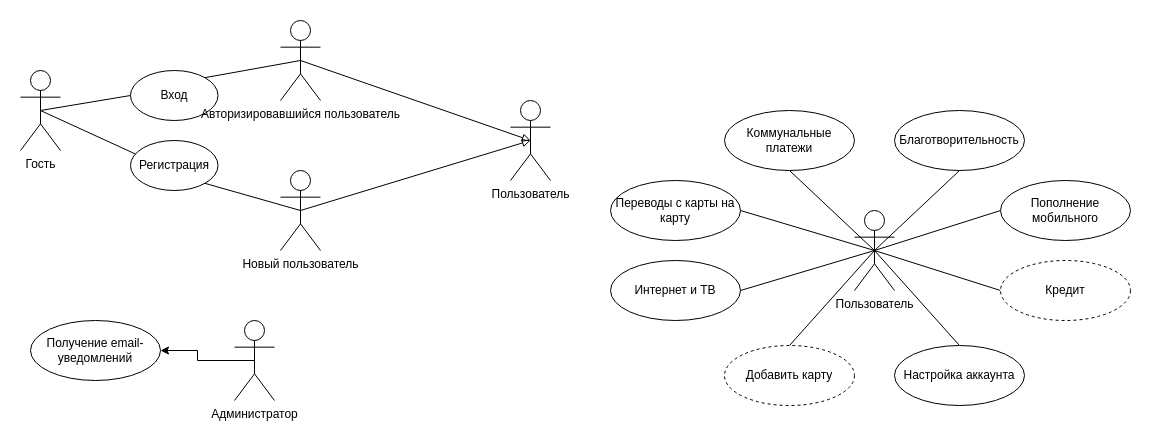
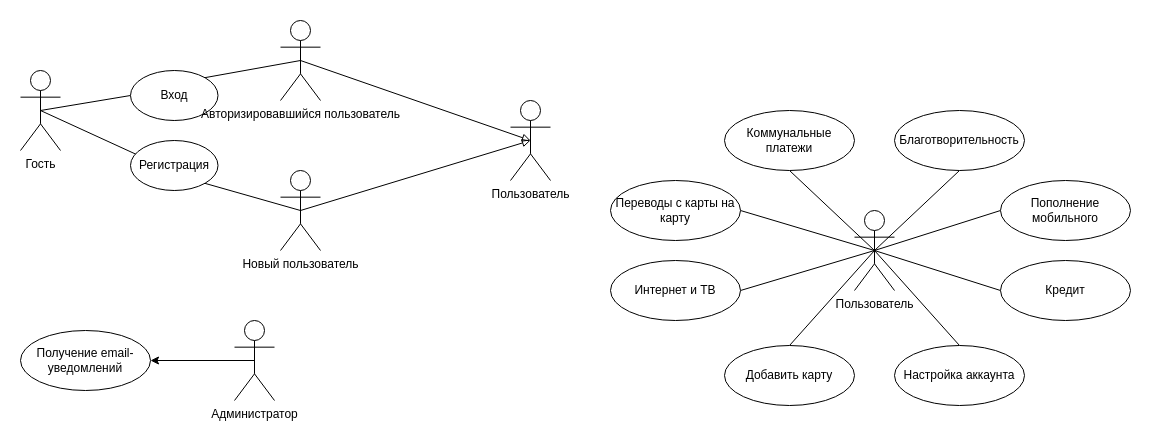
  <mxCell id="0" />
  <mxCell id="1" parent="0" />
  <mxCell id="2" style="rounded=0;orthogonalLoop=1;jettySize=auto;html=1;exitX=0.5;exitY=0.5;exitDx=0;exitDy=0;exitPerimeter=0;entryX=0;entryY=0.5;entryDx=0;entryDy=0;endArrow=none;endFill=0;" parent="1" source="4" target="5" edge="1"><mxGeometry relative="1" as="geometry" /></mxCell>
  <mxCell id="3" style="rounded=0;orthogonalLoop=1;jettySize=auto;html=1;exitX=0.5;exitY=0.5;exitDx=0;exitDy=0;exitPerimeter=0;entryX=0.069;entryY=0.28;entryDx=0;entryDy=0;endArrow=none;endFill=0;entryPerimeter=0;" parent="1" source="4" target="6" edge="1"><mxGeometry relative="1" as="geometry" /></mxCell>
  <mxCell id="4" value="Гость" style="shape=umlActor;verticalLabelPosition=bottom;verticalAlign=top;html=1;outlineConnect=0;" parent="1" vertex="1"><mxGeometry x="20" y="70" width="40" height="80" as="geometry" /></mxCell>
  <mxCell id="5" value="Вход" style="ellipse;whiteSpace=wrap;html=1;" parent="1" vertex="1"><mxGeometry x="130" y="70" width="87.5" height="50" as="geometry" /></mxCell>
  <mxCell id="6" value="Регистрация" style="ellipse;whiteSpace=wrap;html=1;" parent="1" vertex="1"><mxGeometry x="130" y="140" width="87.5" height="50" as="geometry" /></mxCell>
  <mxCell id="7" style="rounded=0;orthogonalLoop=1;jettySize=auto;html=1;exitX=0.5;exitY=0.5;exitDx=0;exitDy=0;exitPerimeter=0;entryX=0;entryY=0.5;entryDx=0;entryDy=0;endArrow=none;endFill=0;" parent="1" source="15" target="19" edge="1"><mxGeometry relative="1" as="geometry" /></mxCell>
  <mxCell id="8" style="rounded=0;orthogonalLoop=1;jettySize=auto;html=1;exitX=0.5;exitY=0.5;exitDx=0;exitDy=0;exitPerimeter=0;entryX=0;entryY=0.5;entryDx=0;entryDy=0;endArrow=none;endFill=0;" parent="1" source="15" target="22" edge="1"><mxGeometry relative="1" as="geometry" /></mxCell>
  <mxCell id="9" style="rounded=0;orthogonalLoop=1;jettySize=auto;html=1;exitX=0.5;exitY=0.5;exitDx=0;exitDy=0;exitPerimeter=0;entryX=1;entryY=0.5;entryDx=0;entryDy=0;endArrow=none;endFill=0;" parent="1" source="15" target="16" edge="1"><mxGeometry relative="1" as="geometry" /></mxCell>
  <mxCell id="10" style="rounded=0;orthogonalLoop=1;jettySize=auto;html=1;exitX=0.5;exitY=0.5;exitDx=0;exitDy=0;exitPerimeter=0;entryX=1;entryY=0.5;entryDx=0;entryDy=0;endArrow=none;endFill=0;" parent="1" source="15" target="21" edge="1"><mxGeometry relative="1" as="geometry" /></mxCell>
  <mxCell id="11" style="rounded=0;orthogonalLoop=1;jettySize=auto;html=1;exitX=0.5;exitY=0.5;exitDx=0;exitDy=0;exitPerimeter=0;entryX=0.5;entryY=1;entryDx=0;entryDy=0;endArrow=none;endFill=0;" parent="1" source="15" target="18" edge="1"><mxGeometry relative="1" as="geometry" /></mxCell>
  <mxCell id="12" style="rounded=0;orthogonalLoop=1;jettySize=auto;html=1;exitX=0.5;exitY=0.5;exitDx=0;exitDy=0;exitPerimeter=0;entryX=0.5;entryY=1;entryDx=0;entryDy=0;endArrow=none;endFill=0;" parent="1" source="15" target="17" edge="1"><mxGeometry relative="1" as="geometry" /></mxCell>
  <mxCell id="13" style="rounded=0;orthogonalLoop=1;jettySize=auto;html=1;exitX=0.5;exitY=0.5;exitDx=0;exitDy=0;exitPerimeter=0;entryX=0.5;entryY=0;entryDx=0;entryDy=0;endArrow=none;endFill=0;" parent="1" source="15" target="20" edge="1"><mxGeometry relative="1" as="geometry" /></mxCell>
  <mxCell id="14" style="rounded=0;orthogonalLoop=1;jettySize=auto;html=1;exitX=0.5;exitY=0.5;exitDx=0;exitDy=0;exitPerimeter=0;entryX=0.5;entryY=0;entryDx=0;entryDy=0;endArrow=none;endFill=0;" parent="1" source="15" target="23" edge="1"><mxGeometry relative="1" as="geometry" /></mxCell>
  <mxCell id="15" value="Пользователь" style="shape=umlActor;verticalLabelPosition=bottom;verticalAlign=top;html=1;outlineConnect=0;" parent="1" vertex="1"><mxGeometry x="854" y="210" width="40" height="80" as="geometry" /></mxCell>
  <mxCell id="16" value="Переводы с карты на карту" style="ellipse;whiteSpace=wrap;html=1;" parent="1" vertex="1"><mxGeometry x="610" y="180" width="130" height="60" as="geometry" /></mxCell>
  <mxCell id="17" value="Коммунальные платежи" style="ellipse;whiteSpace=wrap;html=1;" parent="1" vertex="1"><mxGeometry x="724" y="110" width="130" height="60" as="geometry" /></mxCell>
  <mxCell id="18" value="Благотворительность" style="ellipse;whiteSpace=wrap;html=1;" parent="1" vertex="1"><mxGeometry x="894" y="110" width="130" height="60" as="geometry" /></mxCell>
  <mxCell id="19" value="Пополнение мобильного" style="ellipse;whiteSpace=wrap;html=1;" parent="1" vertex="1"><mxGeometry x="1000" y="180" width="130" height="60" as="geometry" /></mxCell>
- <mxCell id="20" value="Добавить карту" style="ellipse;whiteSpace=wrap;html=1;dashed=1;" parent="1" vertex="1"><mxGeometry x="724" y="345" width="130" height="60" as="geometry" /></mxCell>
+ <mxCell id="20" value="Добавить карту" style="ellipse;whiteSpace=wrap;html=1;" parent="1" vertex="1"><mxGeometry x="724" y="345" width="130" height="60" as="geometry" /></mxCell>
  <mxCell id="21" value="Интернет и ТВ" style="ellipse;whiteSpace=wrap;html=1;" parent="1" vertex="1"><mxGeometry x="610" y="260" width="130" height="60" as="geometry" /></mxCell>
- <mxCell id="22" value="Кредит" style="ellipse;whiteSpace=wrap;html=1;dashed=1;" parent="1" vertex="1"><mxGeometry x="1000" y="260" width="130" height="60" as="geometry" /></mxCell>
+ <mxCell id="22" value="Кредит" style="ellipse;whiteSpace=wrap;html=1;" parent="1" vertex="1"><mxGeometry x="1000" y="260" width="130" height="60" as="geometry" /></mxCell>
  <mxCell id="23" value="Настройка аккаунта" style="ellipse;whiteSpace=wrap;html=1;" parent="1" vertex="1"><mxGeometry x="894" y="345" width="130" height="60" as="geometry" /></mxCell>
  <mxCell id="24" style="edgeStyle=orthogonalEdgeStyle;rounded=0;orthogonalLoop=1;jettySize=auto;html=1;exitX=0.5;exitY=1;exitDx=0;exitDy=0;" parent="1" source="22" target="22" edge="1"><mxGeometry relative="1" as="geometry" /></mxCell>
  <mxCell id="25" style="edgeStyle=orthogonalEdgeStyle;rounded=0;orthogonalLoop=1;jettySize=auto;html=1;exitX=0.5;exitY=0.5;exitDx=0;exitDy=0;exitPerimeter=0;entryX=1;entryY=0.5;entryDx=0;entryDy=0;" parent="1" source="26" target="27" edge="1"><mxGeometry relative="1" as="geometry" /></mxCell>
  <mxCell id="26" value="Администратор" style="shape=umlActor;verticalLabelPosition=bottom;verticalAlign=top;html=1;outlineConnect=0;" parent="1" vertex="1"><mxGeometry x="234" y="320" width="40" height="80" as="geometry" /></mxCell>
- <mxCell id="27" value="Получение email-уведомлений" style="ellipse;whiteSpace=wrap;html=1;" parent="1" vertex="1"><mxGeometry x="30" y="320" width="130" height="60" as="geometry" /></mxCell>
+ <mxCell id="27" value="Получение email-уведомлений" style="ellipse;whiteSpace=wrap;html=1;" parent="1" vertex="1"><mxGeometry x="20" y="330" width="130" height="60" as="geometry" /></mxCell>
  <mxCell id="28" style="rounded=0;orthogonalLoop=1;jettySize=auto;html=1;exitX=0.5;exitY=0.5;exitDx=0;exitDy=0;exitPerimeter=0;endArrow=block;endFill=0;entryX=0.5;entryY=0.5;entryDx=0;entryDy=0;entryPerimeter=0;" edge="1" parent="1" source="29" target="33"><mxGeometry relative="1" as="geometry"><mxPoint x="490" y="110" as="targetPoint" /></mxGeometry></mxCell>
  <mxCell id="29" value="Авторизировавшийся пользователь" style="shape=umlActor;verticalLabelPosition=bottom;verticalAlign=top;html=1;outlineConnect=0;" vertex="1" parent="1"><mxGeometry x="280" y="20" width="40" height="80" as="geometry" /></mxCell>
  <mxCell id="30" value="Новый пользователь" style="shape=umlActor;verticalLabelPosition=bottom;verticalAlign=top;html=1;outlineConnect=0;" vertex="1" parent="1"><mxGeometry x="280" y="170" width="40" height="80" as="geometry" /></mxCell>
  <mxCell id="31" style="rounded=0;orthogonalLoop=1;jettySize=auto;html=1;exitX=1;exitY=0;exitDx=0;exitDy=0;entryX=0.5;entryY=0.5;entryDx=0;entryDy=0;entryPerimeter=0;endArrow=none;endFill=0;" edge="1" parent="1" source="5" target="29"><mxGeometry relative="1" as="geometry" /></mxCell>
  <mxCell id="32" style="rounded=0;orthogonalLoop=1;jettySize=auto;html=1;exitX=1;exitY=1;exitDx=0;exitDy=0;entryX=0.5;entryY=0.5;entryDx=0;entryDy=0;entryPerimeter=0;endArrow=none;endFill=0;" edge="1" parent="1" source="6" target="30"><mxGeometry relative="1" as="geometry" /></mxCell>
  <mxCell id="33" value="Пользователь" style="shape=umlActor;verticalLabelPosition=bottom;verticalAlign=top;html=1;outlineConnect=0;" vertex="1" parent="1"><mxGeometry x="510" y="100" width="40" height="80" as="geometry" /></mxCell>
  <mxCell id="34" style="rounded=0;orthogonalLoop=1;jettySize=auto;html=1;exitX=0.5;exitY=0.5;exitDx=0;exitDy=0;exitPerimeter=0;entryX=0.5;entryY=0.5;entryDx=0;entryDy=0;entryPerimeter=0;endArrow=block;endFill=0;" edge="1" parent="1" source="30" target="33"><mxGeometry relative="1" as="geometry" /></mxCell>
